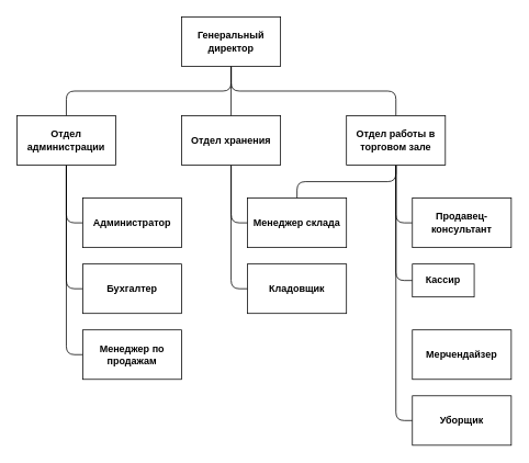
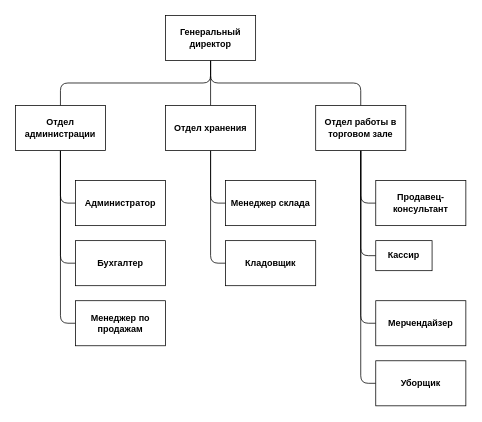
  <mxCell id="0" />
  <mxCell id="1" parent="0" />
  <mxCell id="2" style="edgeStyle=orthogonalEdgeStyle;rounded=1;orthogonalLoop=1;jettySize=auto;html=1;exitX=0.5;exitY=1;exitDx=0;exitDy=0;entryX=0.5;entryY=0;entryDx=0;entryDy=0;endArrow=none;startFill=0;curved=0;" edge="1" parent="1" source="5" target="14"><mxGeometry relative="1" as="geometry" /></mxCell>
  <mxCell id="3" style="edgeStyle=orthogonalEdgeStyle;rounded=1;orthogonalLoop=1;jettySize=auto;html=1;exitX=0.5;exitY=1;exitDx=0;exitDy=0;entryX=0.5;entryY=0;entryDx=0;entryDy=0;endArrow=none;startFill=0;curved=0;" edge="1" parent="1" source="5" target="17"><mxGeometry relative="1" as="geometry" /></mxCell>
  <mxCell id="4" style="edgeStyle=orthogonalEdgeStyle;rounded=1;orthogonalLoop=1;jettySize=auto;html=1;exitX=0.5;exitY=1;exitDx=0;exitDy=0;entryX=0.5;entryY=0;entryDx=0;entryDy=0;endArrow=none;startFill=0;curved=0;" edge="1" parent="1" source="5" target="10"><mxGeometry relative="1" as="geometry" /></mxCell>
  <mxCell id="5" value="&lt;b&gt;Генеральный директор&lt;/b&gt;" style="rounded=0;whiteSpace=wrap;html=1;" vertex="1" parent="1"><mxGeometry x="220" y="20" width="120" height="60" as="geometry" /></mxCell>
  <mxCell id="6" style="edgeStyle=orthogonalEdgeStyle;rounded=1;orthogonalLoop=1;jettySize=auto;html=1;exitX=0.5;exitY=1;exitDx=0;exitDy=0;entryX=0;entryY=0.5;entryDx=0;entryDy=0;curved=0;endArrow=none;startFill=0;" edge="1" parent="1" source="10" target="25"><mxGeometry relative="1" as="geometry" /></mxCell>
  <mxCell id="7" style="edgeStyle=orthogonalEdgeStyle;rounded=1;orthogonalLoop=1;jettySize=auto;html=1;exitX=0.5;exitY=1;exitDx=0;exitDy=0;entryX=0;entryY=0.5;entryDx=0;entryDy=0;endArrow=none;startFill=0;curved=0;" edge="1" parent="1" source="10" target="24"><mxGeometry relative="1" as="geometry" /></mxCell>
- <mxCell id="8" style="edgeStyle=orthogonalEdgeStyle;rounded=1;orthogonalLoop=1;jettySize=auto;html=1;exitX=0.5;exitY=1;exitDx=0;exitDy=0;endArrow=none;startFill=0;curved=0;" edge="1" parent="1" source="10" target="21"><mxGeometry relative="1" as="geometry" /></mxCell>
+ <mxCell id="8" style="edgeStyle=orthogonalEdgeStyle;rounded=1;orthogonalLoop=1;jettySize=auto;html=1;exitX=0.5;exitY=1;exitDx=0;exitDy=0;entryX=0;entryY=0.5;entryDx=0;entryDy=0;endArrow=none;startFill=0;curved=0;" edge="1" parent="1" source="10" target="23"><mxGeometry relative="1" as="geometry" /></mxCell>
  <mxCell id="9" style="edgeStyle=orthogonalEdgeStyle;rounded=1;orthogonalLoop=1;jettySize=auto;html=1;exitX=0.5;exitY=1;exitDx=0;exitDy=0;entryX=0;entryY=0.5;entryDx=0;entryDy=0;endArrow=none;startFill=0;curved=0;" edge="1" parent="1" source="10" target="26"><mxGeometry relative="1" as="geometry" /></mxCell>
  <mxCell id="10" value="&lt;b&gt;Отдел работы в торговом зале&lt;/b&gt;" style="rounded=0;whiteSpace=wrap;html=1;" vertex="1" parent="1"><mxGeometry x="420" y="140" width="120" height="60" as="geometry" /></mxCell>
  <mxCell id="11" style="edgeStyle=orthogonalEdgeStyle;rounded=1;orthogonalLoop=1;jettySize=auto;html=1;exitX=0.5;exitY=1;exitDx=0;exitDy=0;entryX=0;entryY=0.5;entryDx=0;entryDy=0;endArrow=none;startFill=0;curved=0;strokeColor=default;" edge="1" parent="1" source="14" target="18"><mxGeometry relative="1" as="geometry" /></mxCell>
  <mxCell id="12" style="edgeStyle=orthogonalEdgeStyle;rounded=1;orthogonalLoop=1;jettySize=auto;html=1;exitX=0.5;exitY=1;exitDx=0;exitDy=0;entryX=0;entryY=0.5;entryDx=0;entryDy=0;curved=0;endArrow=none;startFill=0;" edge="1" parent="1" source="14" target="19"><mxGeometry relative="1" as="geometry" /></mxCell>
  <mxCell id="13" style="edgeStyle=orthogonalEdgeStyle;rounded=1;orthogonalLoop=1;jettySize=auto;html=1;exitX=0.5;exitY=1;exitDx=0;exitDy=0;entryX=0;entryY=0.5;entryDx=0;entryDy=0;curved=0;endArrow=none;startFill=0;" edge="1" parent="1" source="14" target="20"><mxGeometry relative="1" as="geometry" /></mxCell>
  <mxCell id="14" value="&lt;b&gt;Отдел администрации&lt;/b&gt;" style="rounded=0;whiteSpace=wrap;html=1;" vertex="1" parent="1"><mxGeometry x="20" y="140" width="120" height="60" as="geometry" /></mxCell>
  <mxCell id="15" style="edgeStyle=orthogonalEdgeStyle;rounded=1;orthogonalLoop=1;jettySize=auto;html=1;exitX=0.5;exitY=1;exitDx=0;exitDy=0;entryX=0;entryY=0.5;entryDx=0;entryDy=0;endArrow=none;startFill=0;curved=0;" edge="1" parent="1" source="17" target="21"><mxGeometry relative="1" as="geometry" /></mxCell>
  <mxCell id="16" style="edgeStyle=orthogonalEdgeStyle;rounded=1;orthogonalLoop=1;jettySize=auto;html=1;exitX=0.5;exitY=1;exitDx=0;exitDy=0;entryX=0;entryY=0.5;entryDx=0;entryDy=0;curved=0;endArrow=none;startFill=0;" edge="1" parent="1" source="17" target="22"><mxGeometry relative="1" as="geometry" /></mxCell>
  <mxCell id="17" value="&lt;b&gt;Отдел хранения&lt;/b&gt;" style="rounded=0;whiteSpace=wrap;html=1;" vertex="1" parent="1"><mxGeometry x="220" y="140" width="120" height="60" as="geometry" /></mxCell>
  <mxCell id="18" value="&lt;b&gt;Администратор&lt;/b&gt;" style="rounded=0;whiteSpace=wrap;html=1;" vertex="1" parent="1"><mxGeometry x="100" y="240" width="120" height="60" as="geometry" /></mxCell>
  <mxCell id="19" value="&lt;b&gt;Бухгалтер&lt;/b&gt;" style="rounded=0;whiteSpace=wrap;html=1;" vertex="1" parent="1"><mxGeometry x="100" y="320" width="120" height="60" as="geometry" /></mxCell>
  <mxCell id="20" value="&lt;b&gt;Менеджер по продажам&lt;br&gt;&lt;/b&gt;" style="rounded=0;whiteSpace=wrap;html=1;" vertex="1" parent="1"><mxGeometry x="100" y="400" width="120" height="60" as="geometry" /></mxCell>
  <mxCell id="21" value="&lt;b&gt;Менеджер склада&lt;/b&gt;" style="rounded=0;whiteSpace=wrap;html=1;" vertex="1" parent="1"><mxGeometry x="300" y="240" width="120" height="60" as="geometry" /></mxCell>
  <mxCell id="22" value="&lt;b&gt;Кладовщик&lt;/b&gt;" style="rounded=0;whiteSpace=wrap;html=1;" vertex="1" parent="1"><mxGeometry x="300" y="320" width="120" height="60" as="geometry" /></mxCell>
  <mxCell id="23" value="&lt;b&gt;Мерчендайзер&lt;/b&gt;" style="rounded=0;whiteSpace=wrap;html=1;" vertex="1" parent="1"><mxGeometry x="500" y="400" width="120" height="60" as="geometry" /></mxCell>
  <mxCell id="24" value="&lt;b&gt;Кассир&lt;/b&gt;" style="rounded=0;whiteSpace=wrap;html=1;" vertex="1" parent="1"><mxGeometry x="500" y="320" width="75" height="40" as="geometry" /></mxCell>
  <mxCell id="25" value="&lt;b&gt;Продавец-консультант&lt;/b&gt;" style="rounded=0;whiteSpace=wrap;html=1;" vertex="1" parent="1"><mxGeometry x="500" y="240" width="120" height="60" as="geometry" /></mxCell>
  <mxCell id="26" value="Уборщик" style="rounded=0;whiteSpace=wrap;html=1;fontStyle=1" vertex="1" parent="1"><mxGeometry x="500" y="480" width="120" height="60" as="geometry" /></mxCell>
